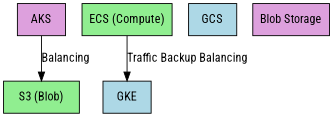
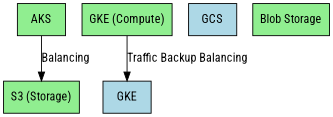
  digraph {
    fontname="Roboto Condensed"
    node [fillcolor="#90ee90" fontname="Roboto Condensed" shape=box style=filled]
    edge [color=black fontname="Roboto Condensed"]
-   n1 [label="S3 (Blob)"]
-   n2 [label="ECS (Compute)"]
+   n1 [label="S3 (Storage)"]
+   n2 [label="GKE (Compute)"]
    n3 [fillcolor="#add8e6" label=GCS]
    n4 [fillcolor="#add8e6" label=GKE]
-   n5 [fillcolor="#dda0dd" label="Blob Storage"]
-   n6 [fillcolor="#dda0dd" label=AKS]
+   n5 [label="Blob Storage"]
+   n6 [label=AKS]
    subgraph sub_1 {
      color=darkgreen
      label=AWS
      n1
      n2
    }
    subgraph sub_2 {
      color=darkblue
      label="Google Cloud"
      n3
      n4
    }
    subgraph sub_3 {
      color=purple
      label=Azure
      n5
      n6
    }
    n2 -> n4 [label="Traffic Backup Balancing"]
    n6 -> n1 [label=Balancing]
  }
